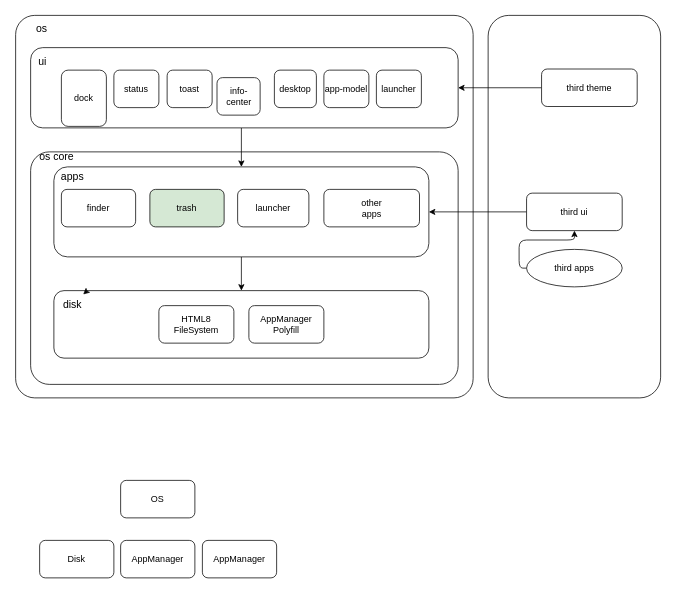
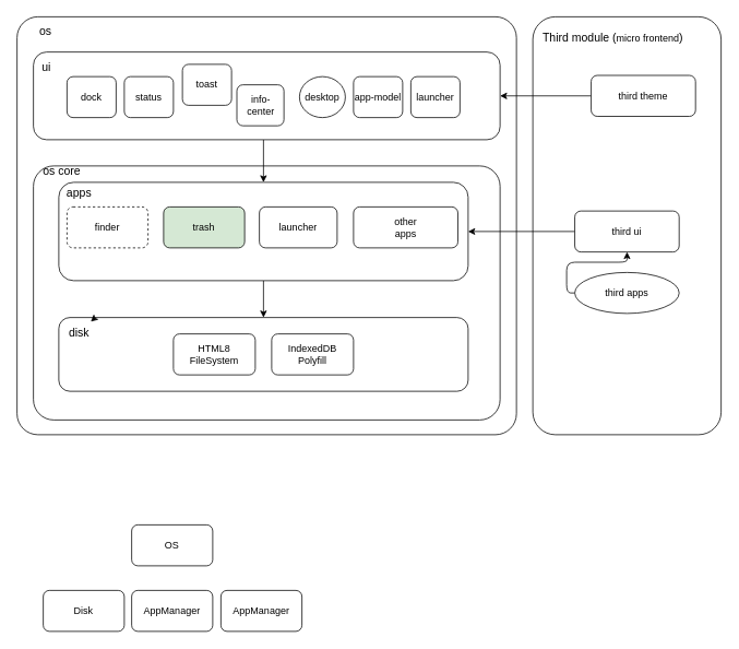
  <mxCell id="0" />
  <mxCell id="1" parent="0" />
  <mxCell id="2" value="" style="rounded=1;whiteSpace=wrap;html=1;arcSize=12;" parent="1" vertex="1"><mxGeometry x="650" y="20" width="230" height="510" as="geometry" /></mxCell>
  <mxCell id="3" value="" style="rounded=1;whiteSpace=wrap;html=1;arcSize=5;" parent="1" vertex="1"><mxGeometry x="20" y="20" width="610" height="510" as="geometry" /></mxCell>
  <mxCell id="4" value="" style="rounded=1;whiteSpace=wrap;html=1;arcSize=8;" parent="1" vertex="1"><mxGeometry x="40" y="202" width="570" height="310" as="geometry" /></mxCell>
  <mxCell id="5" value="&lt;span style=&quot;font-size: 14px&quot;&gt;os&lt;/span&gt;" style="text;html=1;strokeColor=none;fillColor=none;align=center;verticalAlign=middle;whiteSpace=wrap;rounded=0;" parent="1" vertex="1"><mxGeometry x="20" y="20" width="70" height="35" as="geometry" /></mxCell>
  <mxCell id="6" value="" style="rounded=1;whiteSpace=wrap;html=1;" parent="1" vertex="1"><mxGeometry x="71" y="387" width="500" height="90" as="geometry" /></mxCell>
  <mxCell id="7" style="edgeStyle=none;html=1;entryX=0.123;entryY=0.613;entryDx=0;entryDy=0;entryPerimeter=0;" parent="1" source="8" target="4" edge="1"><mxGeometry relative="1" as="geometry" /></mxCell>
  <mxCell id="8" value="&lt;span style=&quot;font-size: 14px&quot;&gt;disk&lt;/span&gt;" style="text;html=1;strokeColor=none;fillColor=none;align=center;verticalAlign=middle;whiteSpace=wrap;rounded=0;" parent="1" vertex="1"><mxGeometry x="71" y="387" width="50" height="35" as="geometry" /></mxCell>
  <mxCell id="9" style="edgeStyle=none;html=1;exitX=0.5;exitY=1;exitDx=0;exitDy=0;entryX=0.5;entryY=0;entryDx=0;entryDy=0;fontSize=14;" parent="1" source="10" target="6" edge="1"><mxGeometry relative="1" as="geometry" /></mxCell>
  <mxCell id="10" value="" style="rounded=1;whiteSpace=wrap;html=1;" parent="1" vertex="1"><mxGeometry x="71" y="222" width="500" height="120" as="geometry" /></mxCell>
  <mxCell id="11" style="edgeStyle=none;html=1;" parent="1" target="10" edge="1"><mxGeometry relative="1" as="geometry"><mxPoint x="321" y="170" as="sourcePoint" /></mxGeometry></mxCell>
  <mxCell id="12" value="" style="rounded=1;whiteSpace=wrap;html=1;" parent="1" vertex="1"><mxGeometry x="40" y="63" width="570" height="107" as="geometry" /></mxCell>
  <mxCell id="13" value="&lt;font style=&quot;font-size: 14px&quot;&gt;ui&lt;/font&gt;" style="text;html=1;strokeColor=none;fillColor=none;align=center;verticalAlign=middle;whiteSpace=wrap;rounded=0;" parent="1" vertex="1"><mxGeometry x="41" y="63" width="30" height="35" as="geometry" /></mxCell>
- <mxCell id="14" value="dock" style="rounded=1;whiteSpace=wrap;html=1;" parent="1" vertex="1"><mxGeometry x="81" y="93" width="60" height="75" as="geometry" /></mxCell>
+ <mxCell id="14" value="dock" style="rounded=1;whiteSpace=wrap;html=1;" parent="1" vertex="1"><mxGeometry x="81" y="93" width="60" height="50" as="geometry" /></mxCell>
  <mxCell id="15" value="status" style="rounded=1;whiteSpace=wrap;html=1;" parent="1" vertex="1"><mxGeometry x="151" y="93" width="60" height="50" as="geometry" /></mxCell>
- <mxCell id="16" value="toast" style="rounded=1;whiteSpace=wrap;html=1;" parent="1" vertex="1"><mxGeometry x="222" y="93" width="60" height="50" as="geometry" /></mxCell>
+ <mxCell id="16" value="toast" style="rounded=1;whiteSpace=wrap;html=1;" parent="1" vertex="1"><mxGeometry x="222" y="78" width="60" height="50" as="geometry" /></mxCell>
  <mxCell id="17" value="info-center" style="rounded=1;whiteSpace=wrap;html=1;" parent="1" vertex="1"><mxGeometry x="288.5" y="103" width="57.5" height="50" as="geometry" /></mxCell>
  <mxCell id="18" value="app-model" style="rounded=1;whiteSpace=wrap;html=1;" parent="1" vertex="1"><mxGeometry x="431" y="93" width="60" height="50" as="geometry" /></mxCell>
- <mxCell id="19" value="desktop" style="rounded=1;whiteSpace=wrap;html=1;" parent="1" vertex="1"><mxGeometry x="365" y="93" width="56" height="50" as="geometry" /></mxCell>
+ <mxCell id="19" value="desktop" style="ellipse;whiteSpace=wrap;html=1;" parent="1" vertex="1"><mxGeometry x="365" y="93" width="56" height="50" as="geometry" /></mxCell>
  <mxCell id="20" value="launcher" style="rounded=1;whiteSpace=wrap;html=1;" parent="1" vertex="1"><mxGeometry x="501" y="93" width="60" height="50" as="geometry" /></mxCell>
  <mxCell id="21" value="&lt;span style=&quot;font-size: 14px&quot;&gt;apps&lt;/span&gt;" style="text;html=1;strokeColor=none;fillColor=none;align=center;verticalAlign=middle;whiteSpace=wrap;rounded=0;" parent="1" vertex="1"><mxGeometry x="71" y="217" width="50" height="35" as="geometry" /></mxCell>
- <mxCell id="22" value="finder" style="rounded=1;whiteSpace=wrap;html=1;" parent="1" vertex="1"><mxGeometry x="81" y="252" width="99" height="50" as="geometry" /></mxCell>
+ <mxCell id="22" value="finder" style="rounded=1;whiteSpace=wrap;html=1;dashed=1;" parent="1" vertex="1"><mxGeometry x="81" y="252" width="99" height="50" as="geometry" /></mxCell>
  <mxCell id="23" value="trash" style="rounded=1;whiteSpace=wrap;html=1;fillColor=#d5e8d4;" parent="1" vertex="1"><mxGeometry x="199" y="252" width="99" height="50" as="geometry" /></mxCell>
  <mxCell id="24" value="launcher" style="rounded=1;whiteSpace=wrap;html=1;" parent="1" vertex="1"><mxGeometry x="316" y="252" width="95" height="50" as="geometry" /></mxCell>
  <mxCell id="25" value="other&lt;br&gt;apps" style="rounded=1;whiteSpace=wrap;html=1;" parent="1" vertex="1"><mxGeometry x="431" y="252" width="127.5" height="50" as="geometry" /></mxCell>
  <mxCell id="26" style="edgeStyle=none;html=1;exitX=0;exitY=0.5;exitDx=0;exitDy=0;fontSize=14;entryX=1;entryY=0.5;entryDx=0;entryDy=0;" parent="1" source="31" target="10" edge="1"><mxGeometry relative="1" as="geometry" /></mxCell>
  <mxCell id="27" style="edgeStyle=orthogonalEdgeStyle;html=1;exitX=0;exitY=0.5;exitDx=0;exitDy=0;" parent="1" source="28" target="31" edge="1"><mxGeometry relative="1" as="geometry"><mxPoint x="558.5" y="277" as="targetPoint" /></mxGeometry></mxCell>
  <mxCell id="28" value="&lt;span&gt;third&amp;nbsp;&lt;/span&gt;&lt;span&gt;apps&lt;/span&gt;" style="ellipse;whiteSpace=wrap;html=1;" parent="1" vertex="1"><mxGeometry x="701.25" y="332" width="127.5" height="50" as="geometry" /></mxCell>
  <mxCell id="29" value="HTML8&lt;br&gt;FileSystem" style="rounded=1;whiteSpace=wrap;html=1;" parent="1" vertex="1"><mxGeometry x="211" y="407" width="100" height="50" as="geometry" /></mxCell>
- <mxCell id="30" value="AppManager&lt;br&gt;Polyfill" style="rounded=1;whiteSpace=wrap;html=1;" parent="1" vertex="1"><mxGeometry x="331" y="407" width="100" height="50" as="geometry" /></mxCell>
+ <mxCell id="30" value="IndexedDB&lt;br&gt;Polyfill" style="rounded=1;whiteSpace=wrap;html=1;" parent="1" vertex="1"><mxGeometry x="331" y="407" width="100" height="50" as="geometry" /></mxCell>
  <mxCell id="31" value="third ui" style="rounded=1;whiteSpace=wrap;html=1;" parent="1" vertex="1"><mxGeometry x="701.25" y="257" width="127.5" height="50" as="geometry" /></mxCell>
  <mxCell id="32" value="&lt;span style=&quot;font-size: 14px&quot;&gt;os core&lt;/span&gt;" style="text;html=1;strokeColor=none;fillColor=none;align=center;verticalAlign=middle;whiteSpace=wrap;rounded=0;" parent="1" vertex="1"><mxGeometry x="40" y="190" width="70" height="35" as="geometry" /></mxCell>
+ <mxCell id="33" value="&lt;span style=&quot;font-size: 14px&quot;&gt;Third module (&lt;/span&gt;micro frontend&lt;span style=&quot;font-size: 14px&quot;&gt;)&lt;/span&gt;" style="text;html=1;strokeColor=none;fillColor=none;align=center;verticalAlign=middle;whiteSpace=wrap;rounded=0;" parent="1" vertex="1"><mxGeometry x="653" y="28" width="190" height="35" as="geometry" /></mxCell>
  <mxCell id="34" style="edgeStyle=none;html=1;exitX=0;exitY=0.5;exitDx=0;exitDy=0;entryX=1;entryY=0.5;entryDx=0;entryDy=0;" parent="1" source="35" target="12" edge="1"><mxGeometry relative="1" as="geometry" /></mxCell>
  <mxCell id="35" value="third theme" style="rounded=1;whiteSpace=wrap;html=1;" parent="1" vertex="1"><mxGeometry x="721.25" y="91.5" width="127.5" height="50" as="geometry" /></mxCell>
  <mxCell id="36" value="OS" style="rounded=1;whiteSpace=wrap;html=1;" vertex="1" parent="1"><mxGeometry x="160" y="640" width="99" height="50" as="geometry" /></mxCell>
  <mxCell id="37" value="Disk" style="rounded=1;whiteSpace=wrap;html=1;" vertex="1" parent="1"><mxGeometry x="52" y="720" width="99" height="50" as="geometry" /></mxCell>
  <mxCell id="38" value="AppManager" style="rounded=1;whiteSpace=wrap;html=1;" vertex="1" parent="1"><mxGeometry x="160" y="720" width="99" height="50" as="geometry" /></mxCell>
  <mxCell id="39" value="AppManager" style="rounded=1;whiteSpace=wrap;html=1;" vertex="1" parent="1"><mxGeometry x="269" y="720" width="99" height="50" as="geometry" /></mxCell>
